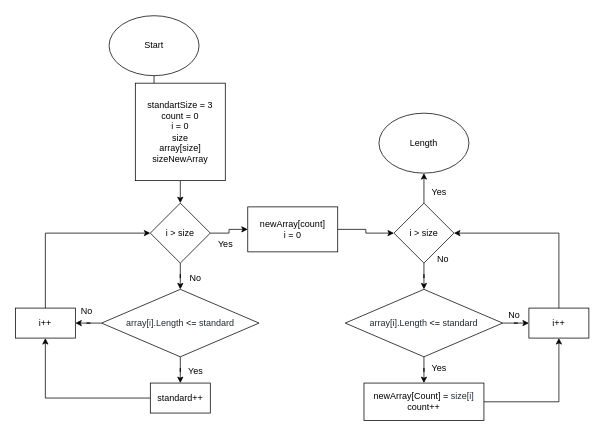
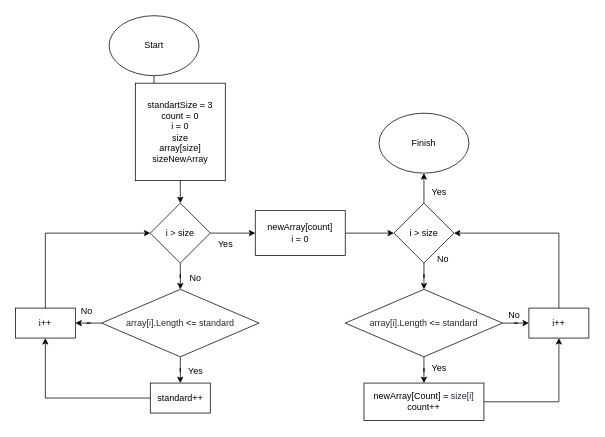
  <mxCell id="0" />
  <mxCell id="1" parent="0" />
  <mxCell id="2" value="" style="edgeStyle=orthogonalEdgeStyle;rounded=0;orthogonalLoop=1;jettySize=auto;html=1;fontFamily=Helvetica;" edge="1" parent="1" source="3" target="18"><mxGeometry relative="1" as="geometry" /></mxCell>
  <mxCell id="3" value="Start" style="ellipse;whiteSpace=wrap;html=1;fontFamily=Helvetica;" vertex="1" parent="1"><mxGeometry x="145" y="20" width="120" height="80" as="geometry" /></mxCell>
- <mxCell id="4" value="Length" style="ellipse;whiteSpace=wrap;html=1;fontFamily=Helvetica;" vertex="1" parent="1"><mxGeometry x="505" y="150" width="120" height="80" as="geometry" /></mxCell>
+ <mxCell id="4" value="Finish" style="ellipse;whiteSpace=wrap;html=1;fontFamily=Helvetica;" vertex="1" parent="1"><mxGeometry x="505" y="150" width="120" height="80" as="geometry" /></mxCell>
  <mxCell id="5" style="edgeStyle=orthogonalEdgeStyle;rounded=0;orthogonalLoop=1;jettySize=auto;html=1;fontFamily=Helvetica;" edge="1" parent="1" source="6" target="25"><mxGeometry relative="1" as="geometry" /></mxCell>
- <mxCell id="6" value="newArray[count]&lt;br&gt;i = 0" style="rounded=0;whiteSpace=wrap;html=1;fontFamily=Helvetica;" vertex="1" parent="1"><mxGeometry x="330" y="275" width="120" height="60" as="geometry" /></mxCell>
+ <mxCell id="6" value="newArray[count]&lt;br&gt;i = 0" style="rounded=0;whiteSpace=wrap;html=1;fontFamily=Helvetica;" vertex="1" parent="1"><mxGeometry x="340" y="280" width="120" height="60" as="geometry" /></mxCell>
  <mxCell id="7" style="edgeStyle=orthogonalEdgeStyle;rounded=0;orthogonalLoop=1;jettySize=auto;html=1;exitX=0;exitY=0.5;exitDx=0;exitDy=0;entryX=0.5;entryY=1;entryDx=0;entryDy=0;fontFamily=Helvetica;" edge="1" parent="1" source="8" target="10"><mxGeometry relative="1" as="geometry" /></mxCell>
  <mxCell id="8" value="standard++" style="rounded=0;whiteSpace=wrap;html=1;fontFamily=Helvetica;" vertex="1" parent="1"><mxGeometry x="200" y="510" width="80" height="40" as="geometry" /></mxCell>
  <mxCell id="9" style="edgeStyle=orthogonalEdgeStyle;rounded=0;orthogonalLoop=1;jettySize=auto;html=1;entryX=0;entryY=0.5;entryDx=0;entryDy=0;fontFamily=Helvetica;" edge="1" parent="1" source="10" target="21"><mxGeometry relative="1" as="geometry"><Array as="points"><mxPoint x="60" y="310" /></Array></mxGeometry></mxCell>
  <mxCell id="10" value="i++" style="rounded=0;whiteSpace=wrap;html=1;fontFamily=Helvetica;" vertex="1" parent="1"><mxGeometry y="410" width="80" height="40" as="geometry" x="20" /></mxCell>
  <mxCell id="11" value="Yes" style="text;html=1;align=center;verticalAlign=middle;resizable=0;points=[];autosize=1;strokeColor=none;fillColor=none;fontFamily=Helvetica;" vertex="1" parent="1"><mxGeometry x="240" y="480" width="40" height="30" as="geometry" /></mxCell>
  <mxCell id="12" style="edgeStyle=orthogonalEdgeStyle;rounded=0;orthogonalLoop=1;jettySize=auto;html=1;exitX=0;exitY=0.5;exitDx=0;exitDy=0;fontFamily=Helvetica;" edge="1" parent="1" source="14" target="10"><mxGeometry relative="1" as="geometry" /></mxCell>
  <mxCell id="13" value="" style="edgeStyle=orthogonalEdgeStyle;rounded=0;orthogonalLoop=1;jettySize=auto;html=1;fontFamily=Helvetica;" edge="1" parent="1" source="14" target="8"><mxGeometry relative="1" as="geometry" /></mxCell>
  <mxCell id="14" value="&lt;span style=&quot;color: rgb(36, 41, 47); text-align: start; background-color: rgb(255, 255, 255);&quot;&gt;array[&lt;/span&gt;&lt;span style=&quot;box-sizing: border-box; color: rgb(36, 41, 47); text-align: start; background-color: rgb(255, 255, 255);&quot; class=&quot;pl-smi&quot;&gt;i&lt;/span&gt;&lt;span style=&quot;color: rgb(36, 41, 47); text-align: start; background-color: rgb(255, 255, 255);&quot;&gt;].&lt;/span&gt;&lt;span style=&quot;box-sizing: border-box; color: rgb(36, 41, 47); text-align: start; background-color: rgb(255, 255, 255);&quot; class=&quot;pl-smi&quot;&gt;Length&lt;/span&gt;&lt;span style=&quot;color: rgb(36, 41, 47); text-align: start; background-color: rgb(255, 255, 255);&quot;&gt;&amp;nbsp;&lt;/span&gt;&lt;span style=&quot;color: var(--color-prettylights-syntax-keyword); box-sizing: border-box; text-align: start; background-color: rgb(255, 255, 255);&quot; class=&quot;pl-k&quot;&gt;&amp;lt;=&lt;/span&gt;&lt;span style=&quot;color: rgb(36, 41, 47); text-align: start; background-color: rgb(255, 255, 255);&quot;&gt;&amp;nbsp;&lt;/span&gt;&lt;span style=&quot;box-sizing: border-box; color: rgb(36, 41, 47); text-align: start; background-color: rgb(255, 255, 255);&quot; class=&quot;pl-smi&quot;&gt;standard&lt;/span&gt;" style="rhombus;whiteSpace=wrap;html=1;fontFamily=Helvetica;" vertex="1" parent="1"><mxGeometry x="135" y="385" width="210" height="90" as="geometry" /></mxCell>
  <mxCell id="15" value="No" style="text;html=1;align=center;verticalAlign=middle;resizable=0;points=[];autosize=1;strokeColor=none;fillColor=none;fontFamily=Helvetica;" vertex="1" parent="1"><mxGeometry x="95" y="400" width="40" height="30" as="geometry" /></mxCell>
  <mxCell id="16" value="Yes" style="text;html=1;align=center;verticalAlign=middle;resizable=0;points=[];autosize=1;strokeColor=none;fillColor=none;fontFamily=Helvetica;" vertex="1" parent="1"><mxGeometry x="280" y="310" width="40" height="30" as="geometry" /></mxCell>
  <mxCell id="17" style="edgeStyle=orthogonalEdgeStyle;rounded=0;orthogonalLoop=1;jettySize=auto;html=1;exitX=0.5;exitY=1;exitDx=0;exitDy=0;entryX=0.5;entryY=0;entryDx=0;entryDy=0;fontFamily=Helvetica;" edge="1" parent="1" source="18" target="21"><mxGeometry relative="1" as="geometry" /></mxCell>
  <mxCell id="18" value="standartSize = 3&lt;br&gt;count = 0&lt;br&gt;i = 0&lt;br&gt;size&lt;br&gt;array[size]&lt;br&gt;sizeNewArray" style="rounded=0;whiteSpace=wrap;html=1;fontFamily=Helvetica;" vertex="1" parent="1"><mxGeometry x="180" y="110" width="120" height="130" as="geometry" /></mxCell>
  <mxCell id="19" style="edgeStyle=orthogonalEdgeStyle;rounded=0;orthogonalLoop=1;jettySize=auto;html=1;exitX=1;exitY=0.5;exitDx=0;exitDy=0;fontFamily=Helvetica;" edge="1" parent="1" source="21" target="6"><mxGeometry relative="1" as="geometry" /></mxCell>
  <mxCell id="20" value="" style="edgeStyle=orthogonalEdgeStyle;rounded=0;orthogonalLoop=1;jettySize=auto;html=1;fontFamily=Helvetica;" edge="1" parent="1" source="21" target="14"><mxGeometry relative="1" as="geometry" /></mxCell>
  <mxCell id="21" value="i &amp;gt; size" style="rhombus;whiteSpace=wrap;html=1;fontFamily=Helvetica;" vertex="1" parent="1"><mxGeometry x="200" y="270" width="80" height="80" as="geometry" /></mxCell>
  <mxCell id="22" value="No" style="text;html=1;align=center;verticalAlign=middle;resizable=0;points=[];autosize=1;strokeColor=none;fillColor=none;fontFamily=Helvetica;" vertex="1" parent="1"><mxGeometry x="240" y="355" width="40" height="30" as="geometry" /></mxCell>
  <mxCell id="23" value="" style="edgeStyle=orthogonalEdgeStyle;rounded=0;orthogonalLoop=1;jettySize=auto;html=1;fontFamily=Helvetica;" edge="1" parent="1" source="25" target="4"><mxGeometry relative="1" as="geometry" /></mxCell>
  <mxCell id="24" style="edgeStyle=orthogonalEdgeStyle;rounded=0;orthogonalLoop=1;jettySize=auto;html=1;exitX=0.5;exitY=1;exitDx=0;exitDy=0;fontFamily=Helvetica;" edge="1" parent="1" source="25" target="28"><mxGeometry relative="1" as="geometry" /></mxCell>
  <mxCell id="25" value="i &amp;gt; size" style="rhombus;whiteSpace=wrap;html=1;fontFamily=Helvetica;" vertex="1" parent="1"><mxGeometry x="525" y="270" width="80" height="80" as="geometry" /></mxCell>
  <mxCell id="26" value="" style="edgeStyle=orthogonalEdgeStyle;rounded=0;orthogonalLoop=1;jettySize=auto;html=1;fontFamily=Helvetica;" edge="1" parent="1" source="28" target="33"><mxGeometry relative="1" as="geometry" /></mxCell>
  <mxCell id="27" value="" style="edgeStyle=orthogonalEdgeStyle;rounded=0;orthogonalLoop=1;jettySize=auto;html=1;fontFamily=Helvetica;" edge="1" parent="1" source="28" target="31"><mxGeometry relative="1" as="geometry" /></mxCell>
  <mxCell id="28" value="&lt;span style=&quot;color: rgb(36, 41, 47); text-align: start; background-color: rgb(255, 255, 255);&quot;&gt;array[&lt;/span&gt;&lt;span style=&quot;box-sizing: border-box; color: rgb(36, 41, 47); text-align: start; background-color: rgb(255, 255, 255);&quot; class=&quot;pl-smi&quot;&gt;i&lt;/span&gt;&lt;span style=&quot;color: rgb(36, 41, 47); text-align: start; background-color: rgb(255, 255, 255);&quot;&gt;].&lt;/span&gt;&lt;span style=&quot;box-sizing: border-box; color: rgb(36, 41, 47); text-align: start; background-color: rgb(255, 255, 255);&quot; class=&quot;pl-smi&quot;&gt;Length&lt;/span&gt;&lt;span style=&quot;color: rgb(36, 41, 47); text-align: start; background-color: rgb(255, 255, 255);&quot;&gt;&amp;nbsp;&lt;/span&gt;&lt;span style=&quot;color: var(--color-prettylights-syntax-keyword); box-sizing: border-box; text-align: start; background-color: rgb(255, 255, 255);&quot; class=&quot;pl-k&quot;&gt;&amp;lt;=&lt;/span&gt;&lt;span style=&quot;color: rgb(36, 41, 47); text-align: start; background-color: rgb(255, 255, 255);&quot;&gt;&amp;nbsp;&lt;/span&gt;&lt;span style=&quot;box-sizing: border-box; color: rgb(36, 41, 47); text-align: start; background-color: rgb(255, 255, 255);&quot; class=&quot;pl-smi&quot;&gt;standard&lt;/span&gt;" style="rhombus;whiteSpace=wrap;html=1;fontFamily=Helvetica;" vertex="1" parent="1"><mxGeometry x="460" y="385" width="210" height="90" as="geometry" /></mxCell>
  <mxCell id="29" value="No" style="text;html=1;align=center;verticalAlign=middle;resizable=0;points=[];autosize=1;strokeColor=none;fillColor=none;fontFamily=Helvetica;" vertex="1" parent="1"><mxGeometry x="570" y="330" width="40" height="30" as="geometry" /></mxCell>
  <mxCell id="30" style="edgeStyle=orthogonalEdgeStyle;rounded=0;orthogonalLoop=1;jettySize=auto;html=1;exitX=1;exitY=0.5;exitDx=0;exitDy=0;entryX=0.5;entryY=1;entryDx=0;entryDy=0;fontFamily=Helvetica;" edge="1" parent="1" source="31" target="33"><mxGeometry relative="1" as="geometry" /></mxCell>
  <mxCell id="31" value="newArray[Count] =&amp;nbsp;&lt;span style=&quot;color: rgb(36, 41, 47); text-align: start; background-color: rgb(255, 255, 255);&quot;&gt;size[&lt;/span&gt;&lt;span style=&quot;box-sizing: border-box; color: rgb(36, 41, 47); text-align: start; background-color: rgb(255, 255, 255);&quot; class=&quot;pl-smi&quot;&gt;i&lt;/span&gt;&lt;span style=&quot;color: rgb(36, 41, 47); text-align: start; background-color: rgb(255, 255, 255);&quot;&gt;]&lt;br&gt;&lt;/span&gt;count++&lt;span style=&quot;color: rgb(36, 41, 47); text-align: start; background-color: rgb(255, 255, 255);&quot;&gt;&lt;br&gt;&lt;/span&gt;" style="rounded=0;whiteSpace=wrap;html=1;fontFamily=Helvetica;" vertex="1" parent="1"><mxGeometry x="485" y="510" width="160" height="50" as="geometry" /></mxCell>
  <mxCell id="32" style="edgeStyle=orthogonalEdgeStyle;rounded=0;orthogonalLoop=1;jettySize=auto;html=1;exitX=0.5;exitY=0;exitDx=0;exitDy=0;entryX=1;entryY=0.5;entryDx=0;entryDy=0;fontFamily=Helvetica;" edge="1" parent="1" source="33" target="25"><mxGeometry relative="1" as="geometry" /></mxCell>
  <mxCell id="33" value="i++" style="rounded=0;whiteSpace=wrap;html=1;fontFamily=Helvetica;" vertex="1" parent="1"><mxGeometry x="705" y="410" width="80" height="40" as="geometry" /></mxCell>
  <mxCell id="34" value="Yes" style="text;html=1;align=center;verticalAlign=middle;resizable=0;points=[];autosize=1;strokeColor=none;fillColor=none;fontFamily=Helvetica;" vertex="1" parent="1"><mxGeometry x="565" y="475" width="40" height="30" as="geometry" /></mxCell>
  <mxCell id="35" value="No" style="text;html=1;align=center;verticalAlign=middle;resizable=0;points=[];autosize=1;strokeColor=none;fillColor=none;fontFamily=Helvetica;" vertex="1" parent="1"><mxGeometry x="665" y="405" width="40" height="30" as="geometry" /></mxCell>
  <mxCell id="36" value="Yes" style="text;html=1;align=center;verticalAlign=middle;resizable=0;points=[];autosize=1;strokeColor=none;fillColor=none;fontFamily=Helvetica;" vertex="1" parent="1"><mxGeometry x="565" y="240" width="40" height="30" as="geometry" /></mxCell>
